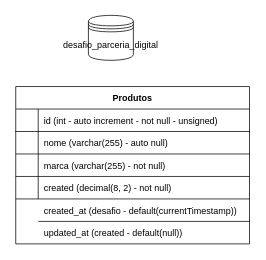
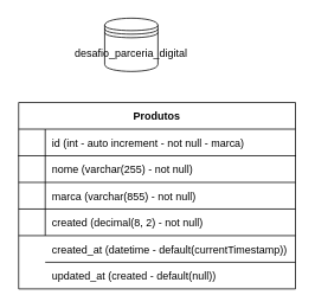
  <mxCell id="0" />
  <mxCell id="1" parent="0" />
  <mxCell id="2" value="desafio_parceria_digital" style="shape=datastore;whiteSpace=wrap;html=1;" vertex="1" parent="1"><mxGeometry x="117" y="20" width="60" height="60" as="geometry" /></mxCell>
  <mxCell id="3" value="Produtos" style="shape=table;startSize=30;container=1;collapsible=1;childLayout=tableLayout;fixedRows=1;rowLines=0;fontStyle=1;align=center;resizeLast=1;" vertex="1" parent="1"><mxGeometry x="20" y="115" width="312" height="210" as="geometry" /></mxCell>
  <mxCell id="4" value="" style="shape=partialRectangle;collapsible=0;dropTarget=0;pointerEvents=0;fillColor=none;top=0;left=0;bottom=1;right=0;points=[[0,0.5],[1,0.5]];portConstraint=eastwest;" vertex="1" parent="3"><mxGeometry y="30" width="312" height="30" as="geometry" /></mxCell>
- <mxCell id="5" value="id (int - auto increment - not null - unsigned)" style="shape=partialRectangle;connectable=0;fillColor=none;top=0;left=0;bottom=0;right=0;align=left;spacingLeft=6;fontStyle=0;overflow=hidden;" vertex="1" parent="4"><mxGeometry x="30" width="282" height="30" as="geometry" /></mxCell>
+ <mxCell id="5" value="id (int - auto increment - not null - marca)" style="shape=partialRectangle;connectable=0;fillColor=none;top=0;left=0;bottom=0;right=0;align=left;spacingLeft=6;fontStyle=0;overflow=hidden;" vertex="1" parent="4"><mxGeometry x="30" width="282" height="30" as="geometry" /></mxCell>
  <mxCell id="6" value="" style="shape=partialRectangle;collapsible=0;dropTarget=0;pointerEvents=0;fillColor=none;top=0;left=0;bottom=0;right=0;points=[[0,0.5],[1,0.5]];portConstraint=eastwest;" vertex="1" parent="3"><mxGeometry y="60" width="312" height="30" as="geometry" /></mxCell>
  <mxCell id="7" value="" style="shape=partialRectangle;connectable=0;fillColor=none;top=0;left=0;bottom=0;right=0;editable=1;overflow=hidden;" vertex="1" parent="6"><mxGeometry width="30" height="30" as="geometry" /></mxCell>
- <mxCell id="8" value="nome (varchar(255) - auto null)" style="shape=partialRectangle;connectable=0;top=0;left=0;bottom=0;right=0;align=left;spacingLeft=6;overflow=hidden;labelBorderColor=none;shadow=0;fillColor=none;" vertex="1" parent="6"><mxGeometry x="30" width="282" height="30" as="geometry" /></mxCell>
+ <mxCell id="8" value="nome (varchar(255) - not null)" style="shape=partialRectangle;connectable=0;top=0;left=0;bottom=0;right=0;align=left;spacingLeft=6;overflow=hidden;labelBorderColor=none;shadow=0;fillColor=none;" vertex="1" parent="6"><mxGeometry x="30" width="282" height="30" as="geometry" /></mxCell>
  <mxCell id="9" value="" style="shape=partialRectangle;collapsible=0;dropTarget=0;pointerEvents=0;fillColor=none;top=0;left=0;bottom=0;right=0;points=[[0,0.5],[1,0.5]];portConstraint=eastwest;" vertex="1" parent="3"><mxGeometry y="90" width="312" height="30" as="geometry" /></mxCell>
  <mxCell id="10" value="" style="shape=partialRectangle;connectable=0;fillColor=none;top=0;left=0;bottom=0;right=0;editable=1;overflow=hidden;" vertex="1" parent="9"><mxGeometry width="30" height="30" as="geometry" /></mxCell>
- <mxCell id="11" value="marca (varchar(255) - not null)" style="shape=partialRectangle;connectable=0;fillColor=none;top=0;left=0;bottom=0;right=0;align=left;spacingLeft=6;overflow=hidden;" vertex="1" parent="9"><mxGeometry x="30" width="282" height="30" as="geometry" /></mxCell>
+ <mxCell id="11" value="marca (varchar(855) - not null)" style="shape=partialRectangle;connectable=0;fillColor=none;top=0;left=0;bottom=0;right=0;align=left;spacingLeft=6;overflow=hidden;" vertex="1" parent="9"><mxGeometry x="30" width="282" height="30" as="geometry" /></mxCell>
  <mxCell id="12" value="" style="shape=partialRectangle;collapsible=0;dropTarget=0;pointerEvents=0;fillColor=none;top=0;left=0;bottom=0;right=0;points=[[0,0.5],[1,0.5]];portConstraint=eastwest;" vertex="1" parent="3"><mxGeometry y="120" width="312" height="30" as="geometry" /></mxCell>
  <mxCell id="13" value="" style="shape=partialRectangle;connectable=0;fillColor=none;top=0;left=0;bottom=0;right=0;editable=1;overflow=hidden;" vertex="1" parent="12"><mxGeometry width="30" height="30" as="geometry" /></mxCell>
  <mxCell id="14" value="created (decimal(8, 2) - not null)" style="shape=partialRectangle;connectable=0;fillColor=none;top=0;left=0;bottom=0;right=0;align=left;spacingLeft=6;overflow=hidden;" vertex="1" parent="12"><mxGeometry x="30" width="282" height="30" as="geometry" /></mxCell>
- <mxCell id="15" value="created_at (desafio - default(currentTimestamp))" style="shape=partialRectangle;connectable=0;fillColor=none;top=0;left=0;bottom=0;right=0;align=left;spacingLeft=6;overflow=hidden;" vertex="1" parent="1"><mxGeometry x="50" y="265" width="282" height="30" as="geometry" /></mxCell>
+ <mxCell id="15" value="created_at (datetime - default(currentTimestamp))" style="shape=partialRectangle;connectable=0;fillColor=none;top=0;left=0;bottom=0;right=0;align=left;spacingLeft=6;overflow=hidden;" vertex="1" parent="1"><mxGeometry x="50" y="265" width="282" height="30" as="geometry" /></mxCell>
  <mxCell id="16" value="" style="line;strokeWidth=1;rotatable=0;dashed=0;labelPosition=right;align=left;verticalAlign=middle;spacingTop=0;spacingLeft=6;points=[];portConstraint=eastwest;shadow=0;fillColor=#2a2a2a;" vertex="1" parent="1"><mxGeometry x="20" y="195" width="312" height="20" as="geometry" /></mxCell>
  <mxCell id="17" value="" style="line;strokeWidth=1;rotatable=0;dashed=0;labelPosition=right;align=left;verticalAlign=middle;spacingTop=0;spacingLeft=6;points=[];portConstraint=eastwest;shadow=0;fillColor=#2a2a2a;" vertex="1" parent="1"><mxGeometry x="20" y="225" width="312" height="20" as="geometry" /></mxCell>
  <mxCell id="18" value="" style="line;strokeWidth=1;rotatable=0;dashed=0;labelPosition=right;align=left;verticalAlign=middle;spacingTop=0;spacingLeft=6;points=[];portConstraint=eastwest;shadow=0;fillColor=#2a2a2a;" vertex="1" parent="1"><mxGeometry x="20" y="255" width="312" height="20" as="geometry" /></mxCell>
  <mxCell id="19" value="updated_at (created - default(null))" style="shape=partialRectangle;connectable=0;fillColor=none;top=0;left=0;bottom=0;right=0;align=left;spacingLeft=6;overflow=hidden;" vertex="1" parent="1"><mxGeometry x="50" y="295" width="282" height="30" as="geometry" /></mxCell>
  <mxCell id="20" value="" style="line;strokeWidth=1;rotatable=0;dashed=0;labelPosition=right;align=left;verticalAlign=middle;spacingTop=0;spacingLeft=6;points=[];portConstraint=eastwest;shadow=0;fillColor=#2a2a2a;" vertex="1" parent="1"><mxGeometry x="50" y="285" width="282" height="20" as="geometry" /></mxCell>
